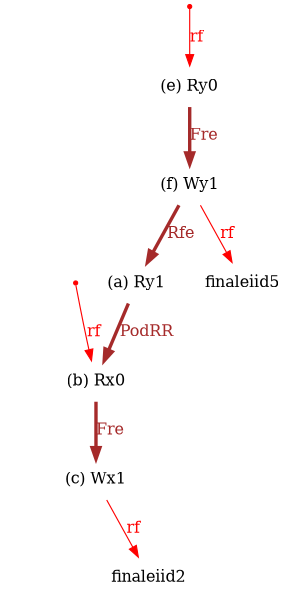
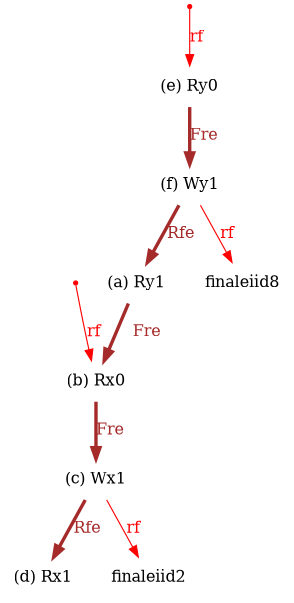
  digraph {
    compound=true
    splines=true
    node [color=blue rank=sink shape=plaintext]
    edge [color=brown fontcolor=brown style="setlinewidth(3)"]
    n1 [label="(a) Ry1"]
    n2 [label="(b) Rx0"]
    n3 [label="(c) Wx1"]
+   n4 [label="(d) Rx1"]
    finaleiid2 [shape=none color="" rank=""]
    n6 [label="(e) Ry0"]
    n7 [label="(f) Wy1"]
-   finaleiid5 [shape=none color="" rank=""]
+   finaleiid5 [shape=none label=finaleiid8 color="" rank=""]
    initeiid1 [color=red shape=point rank=""]
    initeiid4 [color=red shape=point rank=""]
-   n1 -> n2 [label=PodRR]
+   n1 -> n2 [label=Fre]
    n2 -> n3 [label=Fre]
+   n3 -> n4 [label=Rfe]
    n3 -> finaleiid2 [color=red fontcolor=red label=rf style=""]
    n6 -> n7 [label=Fre]
    n7 -> n1 [label=Rfe]
    n7 -> finaleiid5 [color=red fontcolor=red label=rf style=""]
    initeiid1 -> n2 [color=red fontcolor=red label=rf style=""]
    initeiid4 -> n6 [color=red fontcolor=red label=rf style=""]
  }
